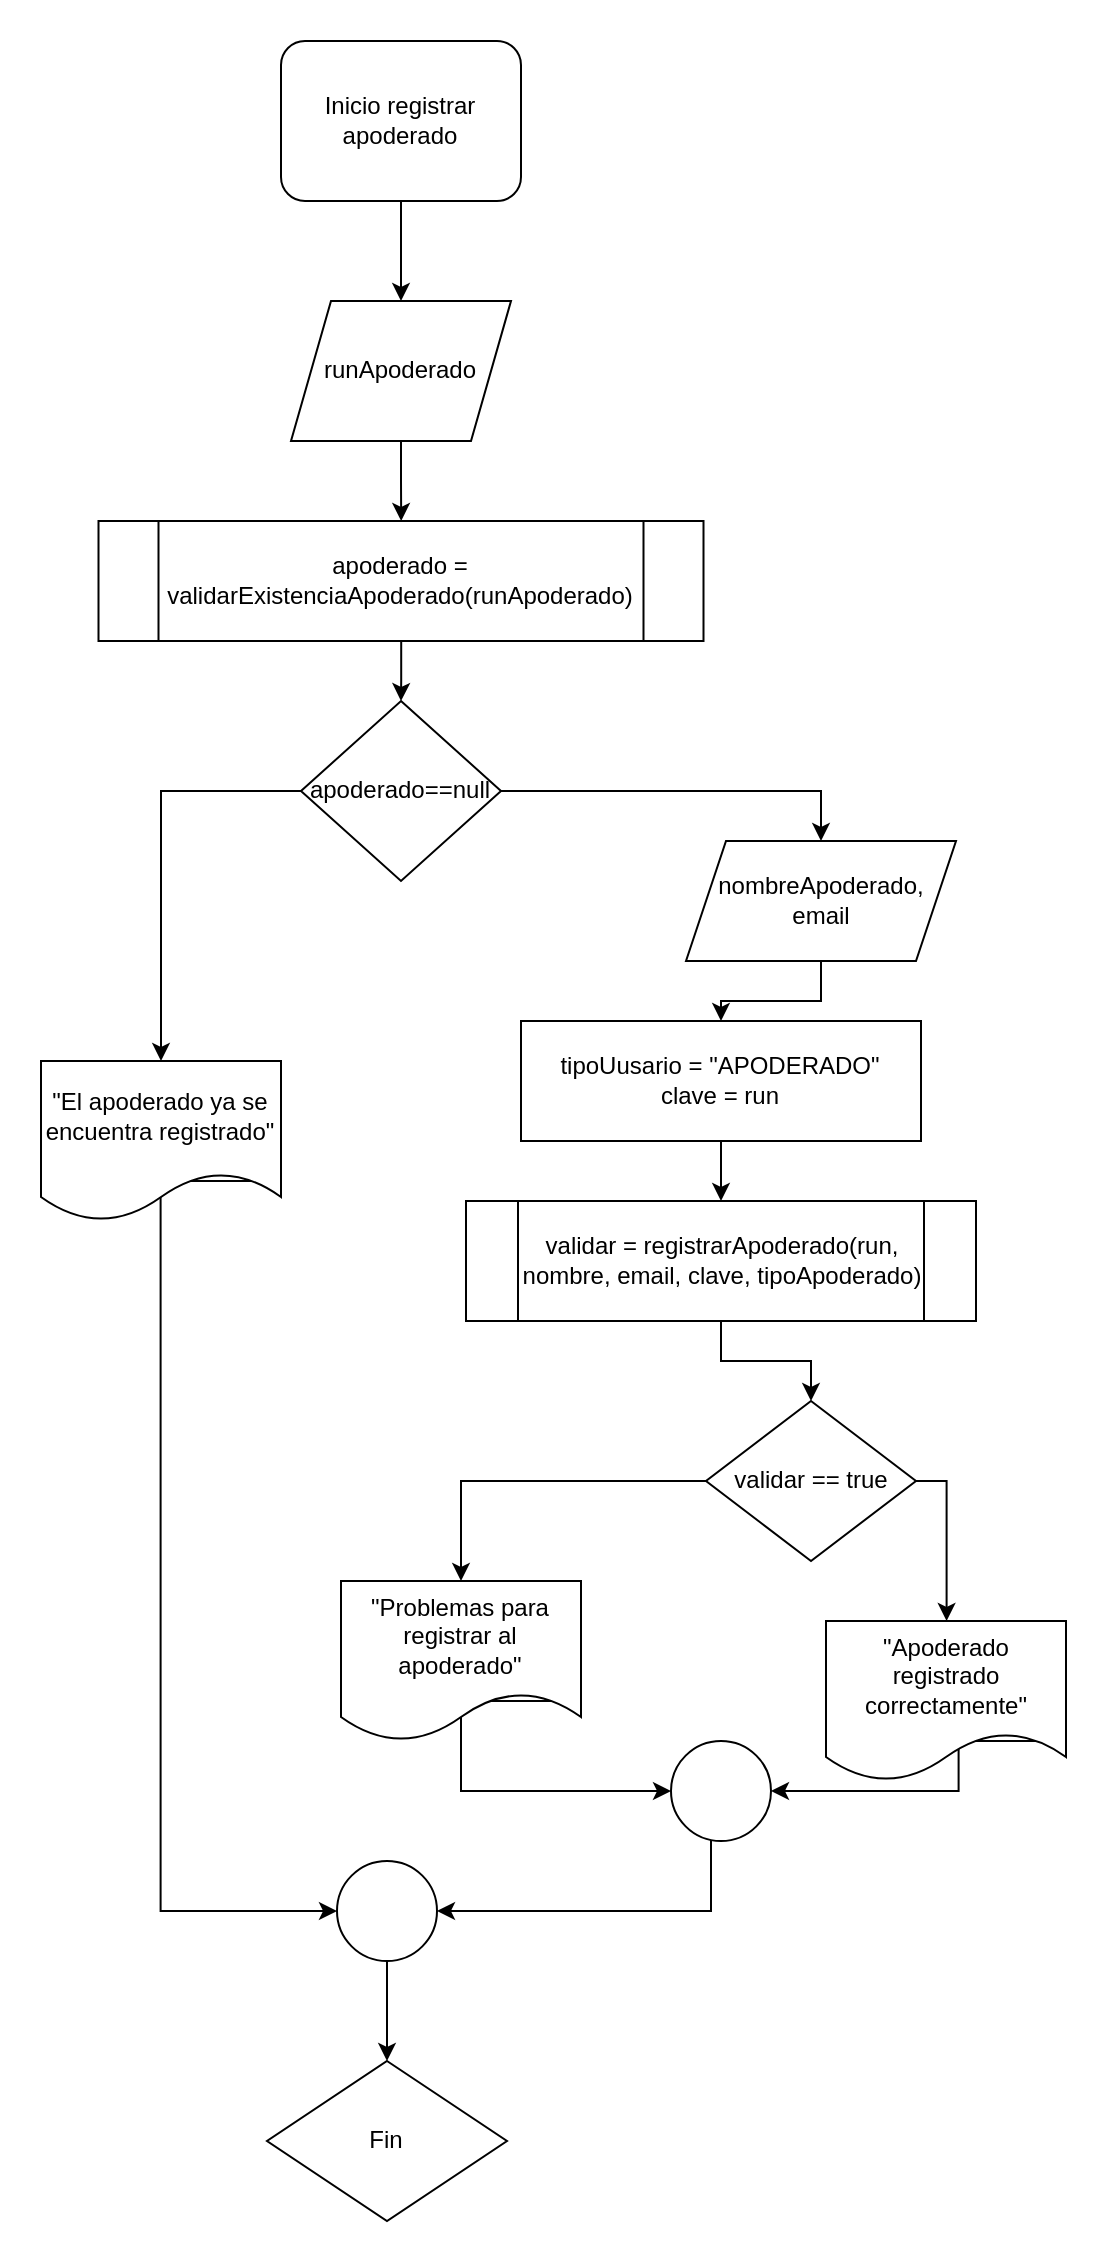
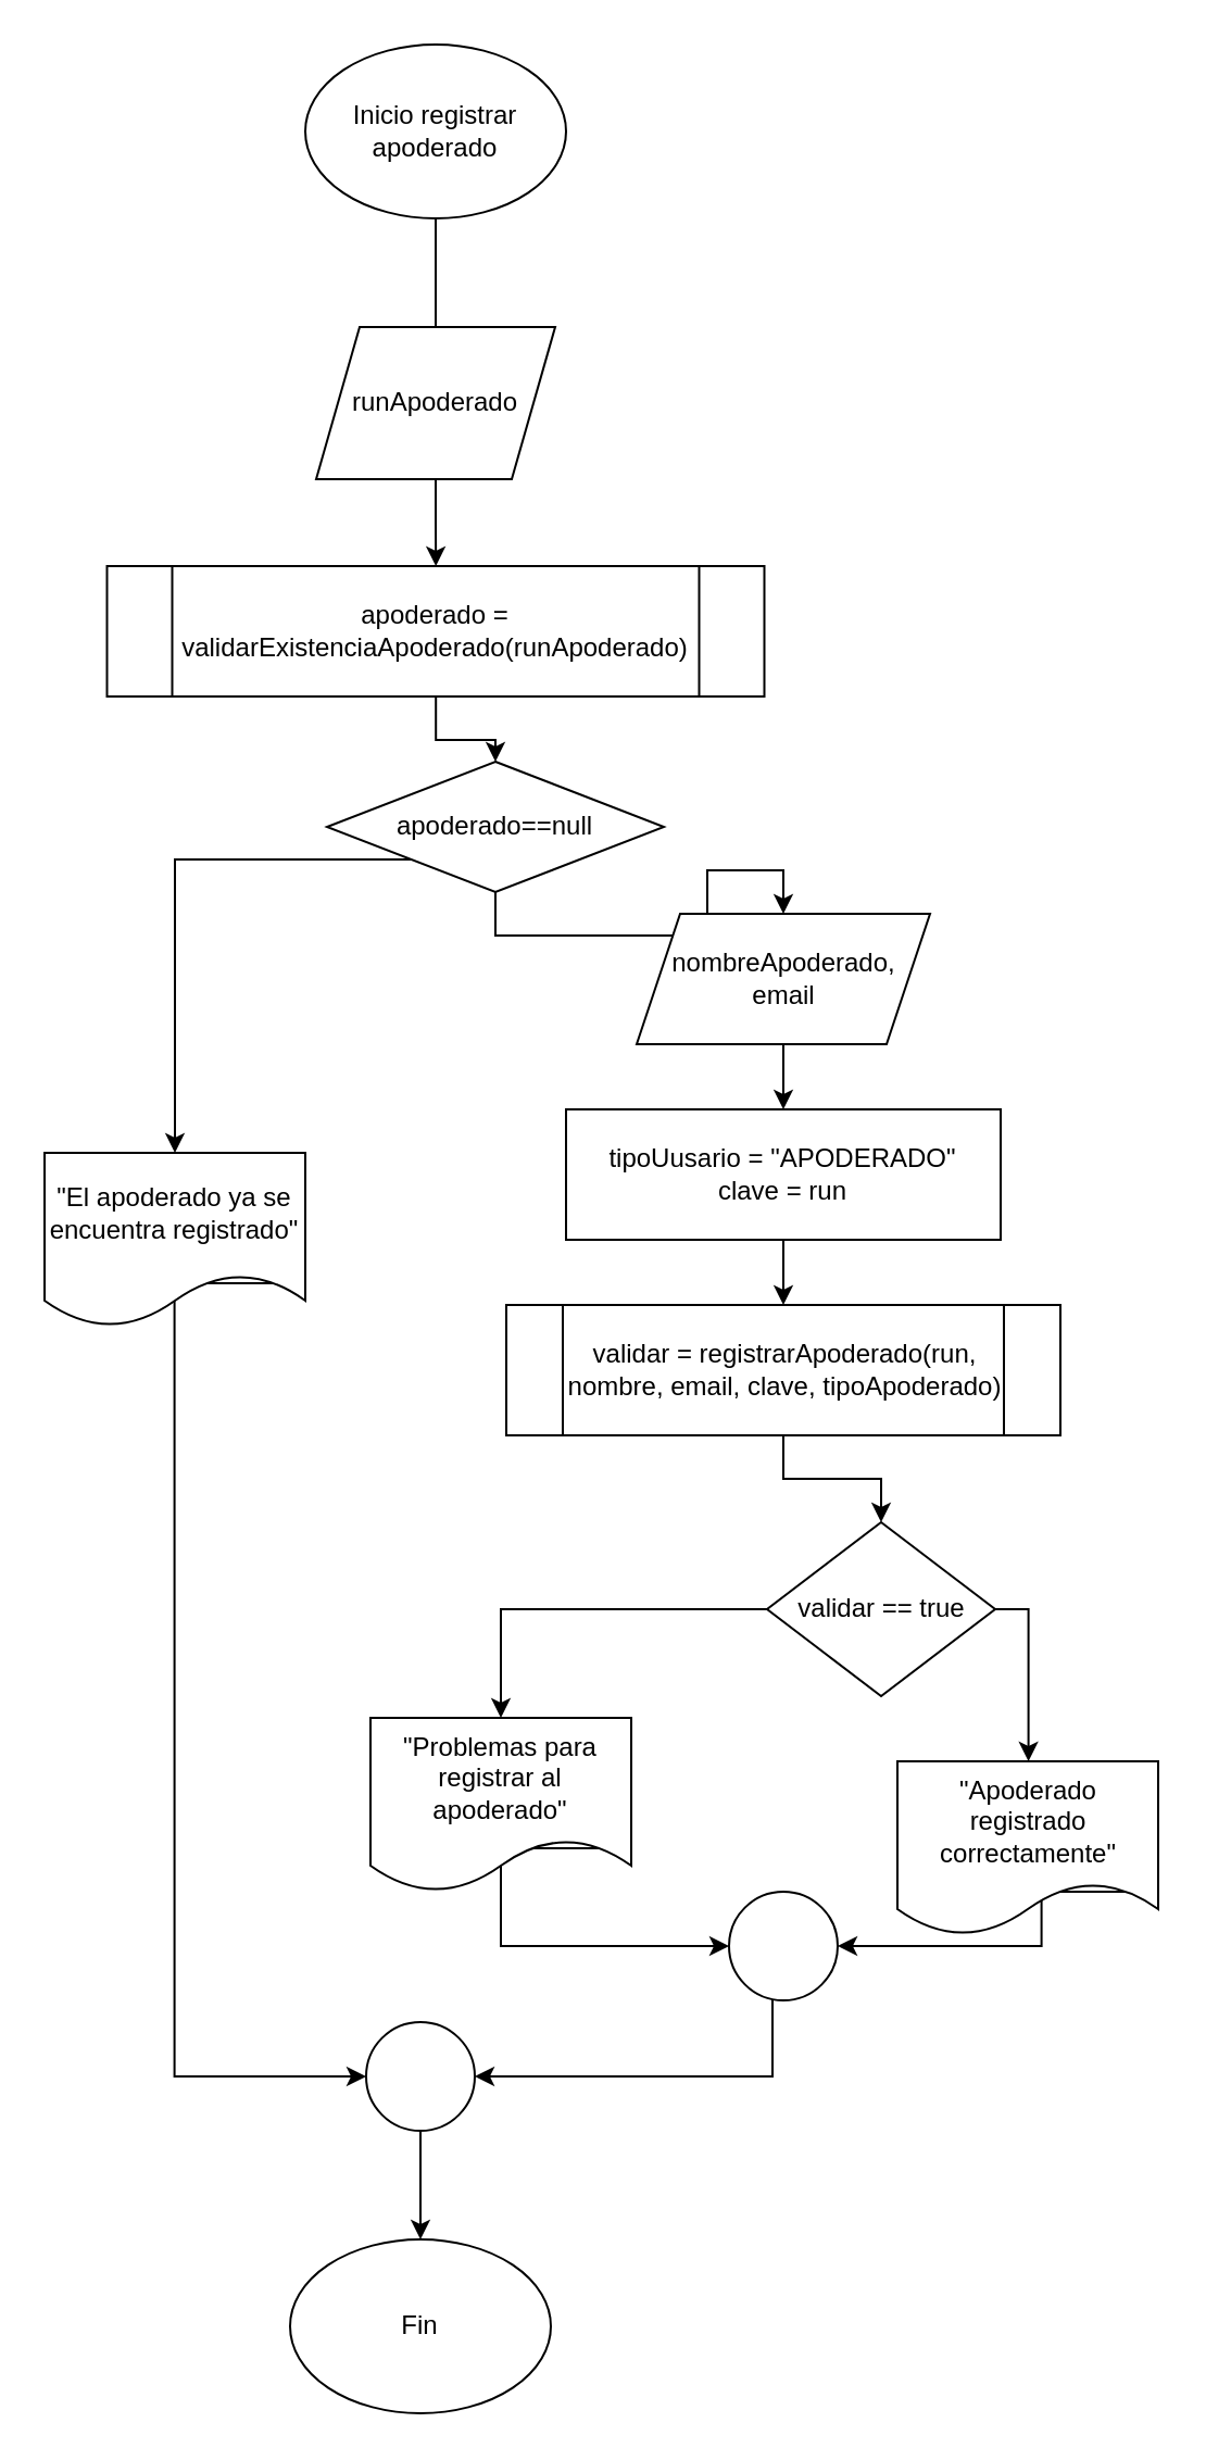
  <mxCell id="0" />
  <mxCell id="1" parent="0" />
  <mxCell id="2" style="edgeStyle=orthogonalEdgeStyle;rounded=0;orthogonalLoop=1;jettySize=auto;html=1;" edge="1" parent="1" source="3" target="5"><mxGeometry relative="1" as="geometry" /></mxCell>
  <mxCell id="3" value="runApoderado" style="shape=parallelogram;perimeter=parallelogramPerimeter;whiteSpace=wrap;html=1;fixedSize=1;" vertex="1" parent="1"><mxGeometry x="145" y="150" width="110" height="70" as="geometry" /></mxCell>
  <mxCell id="4" style="edgeStyle=orthogonalEdgeStyle;rounded=0;orthogonalLoop=1;jettySize=auto;html=1;entryX=0.5;entryY=0;entryDx=0;entryDy=0;" edge="1" parent="1" source="5" target="8"><mxGeometry relative="1" as="geometry" /></mxCell>
  <mxCell id="5" value="apoderado = validarExistenciaApoderado(runApoderado)" style="shape=process;whiteSpace=wrap;html=1;backgroundOutline=1;" vertex="1" parent="1"><mxGeometry x="48.75" y="260" width="302.5" height="60" as="geometry" /></mxCell>
  <mxCell id="6" style="edgeStyle=orthogonalEdgeStyle;rounded=0;orthogonalLoop=1;jettySize=auto;html=1;entryX=0.5;entryY=0;entryDx=0;entryDy=0;" edge="1" parent="1" source="8" target="10"><mxGeometry relative="1" as="geometry" /></mxCell>
  <mxCell id="7" style="edgeStyle=orthogonalEdgeStyle;rounded=0;orthogonalLoop=1;jettySize=auto;html=1;entryX=0.5;entryY=0;entryDx=0;entryDy=0;" edge="1" parent="1" source="8" target="29"><mxGeometry relative="1" as="geometry"><Array as="points"><mxPoint x="79.75" y="395" /></Array></mxGeometry></mxCell>
- <mxCell id="8" value="apoderado==null" style="rhombus;whiteSpace=wrap;html=1;" vertex="1" parent="1"><mxGeometry x="150" y="350" width="100" height="90" as="geometry" /></mxCell>
+ <mxCell id="8" value="apoderado==null" style="rhombus;whiteSpace=wrap;html=1;" vertex="1" parent="1"><mxGeometry x="150" y="350" width="155" height="60" as="geometry" /></mxCell>
  <mxCell id="9" style="edgeStyle=orthogonalEdgeStyle;rounded=0;orthogonalLoop=1;jettySize=auto;html=1;entryX=0.5;entryY=0;entryDx=0;entryDy=0;" edge="1" parent="1" source="10" target="14"><mxGeometry relative="1" as="geometry" /></mxCell>
- <mxCell id="10" value="nombreApoderado, email" style="shape=parallelogram;perimeter=parallelogramPerimeter;whiteSpace=wrap;html=1;fixedSize=1;" vertex="1" parent="1"><mxGeometry x="342.5" y="420" width="135" height="60" as="geometry" /></mxCell>
+ <mxCell id="10" value="nombreApoderado, email" style="shape=parallelogram;perimeter=parallelogramPerimeter;whiteSpace=wrap;html=1;fixedSize=1;" vertex="1" parent="1"><mxGeometry x="292.5" y="420" width="135" height="60" as="geometry" /></mxCell>
  <mxCell id="11" style="edgeStyle=orthogonalEdgeStyle;rounded=0;orthogonalLoop=1;jettySize=auto;html=1;entryX=0.5;entryY=0;entryDx=0;entryDy=0;" edge="1" parent="1" source="12" target="17"><mxGeometry relative="1" as="geometry" /></mxCell>
  <mxCell id="12" value="validar = registrarApoderado(run, nombre, email, clave, tipoApoderado)" style="shape=process;whiteSpace=wrap;html=1;backgroundOutline=1;" vertex="1" parent="1"><mxGeometry x="232.5" y="600" width="255" height="60" as="geometry" /></mxCell>
  <mxCell id="13" style="edgeStyle=orthogonalEdgeStyle;rounded=0;orthogonalLoop=1;jettySize=auto;html=1;entryX=0.5;entryY=0;entryDx=0;entryDy=0;" edge="1" parent="1" source="14" target="12"><mxGeometry relative="1" as="geometry" /></mxCell>
  <mxCell id="14" value="tipoUusario = &quot;APODERADO&quot;&lt;br&gt;clave = run" style="rounded=0;whiteSpace=wrap;html=1;" vertex="1" parent="1"><mxGeometry x="260" y="510" width="200" height="60" as="geometry" /></mxCell>
  <mxCell id="15" style="edgeStyle=orthogonalEdgeStyle;rounded=0;orthogonalLoop=1;jettySize=auto;html=1;" edge="1" parent="1" source="17" target="19"><mxGeometry relative="1" as="geometry" /></mxCell>
  <mxCell id="16" style="edgeStyle=orthogonalEdgeStyle;rounded=0;orthogonalLoop=1;jettySize=auto;html=1;" edge="1" parent="1" source="17" target="25"><mxGeometry relative="1" as="geometry"><mxPoint x="490" y="790" as="targetPoint" /><Array as="points"><mxPoint x="472.75" y="740" /></Array></mxGeometry></mxCell>
  <mxCell id="17" value="validar == true" style="rhombus;whiteSpace=wrap;html=1;" vertex="1" parent="1"><mxGeometry x="352.5" y="700" width="105" height="80" as="geometry" /></mxCell>
  <mxCell id="18" style="edgeStyle=orthogonalEdgeStyle;rounded=0;orthogonalLoop=1;jettySize=auto;html=1;entryX=0;entryY=0.5;entryDx=0;entryDy=0;exitX=1;exitY=0.75;exitDx=0;exitDy=0;" edge="1" parent="1" source="19" target="21"><mxGeometry relative="1" as="geometry"><Array as="points"><mxPoint x="230" y="850" /><mxPoint x="230" y="895" /></Array></mxGeometry></mxCell>
  <mxCell id="19" value="&quot;Problemas para registrar al apoderado&quot;" style="shape=document;whiteSpace=wrap;html=1;boundedLbl=1;" vertex="1" parent="1"><mxGeometry x="170" y="790" width="120" height="80" as="geometry" /></mxCell>
  <mxCell id="20" style="edgeStyle=orthogonalEdgeStyle;rounded=0;orthogonalLoop=1;jettySize=auto;html=1;entryX=1;entryY=0.5;entryDx=0;entryDy=0;" edge="1" parent="1" source="21" target="23"><mxGeometry relative="1" as="geometry"><Array as="points"><mxPoint x="355" y="955" /></Array></mxGeometry></mxCell>
  <mxCell id="21" value="" style="ellipse;whiteSpace=wrap;html=1;aspect=fixed;" vertex="1" parent="1"><mxGeometry x="335" y="870" width="50" height="50" as="geometry" /></mxCell>
  <mxCell id="22" style="edgeStyle=orthogonalEdgeStyle;rounded=0;orthogonalLoop=1;jettySize=auto;html=1;exitX=0.5;exitY=1;exitDx=0;exitDy=0;" edge="1" parent="1" source="23" target="30"><mxGeometry relative="1" as="geometry" /></mxCell>
  <mxCell id="23" value="" style="ellipse;whiteSpace=wrap;html=1;aspect=fixed;" vertex="1" parent="1"><mxGeometry x="168" y="930" width="50" height="50" as="geometry" /></mxCell>
  <mxCell id="24" style="edgeStyle=orthogonalEdgeStyle;rounded=0;orthogonalLoop=1;jettySize=auto;html=1;exitX=1;exitY=0.75;exitDx=0;exitDy=0;entryX=1;entryY=0.5;entryDx=0;entryDy=0;" edge="1" parent="1" source="25" target="21"><mxGeometry relative="1" as="geometry"><Array as="points"><mxPoint x="478.75" y="870" /><mxPoint x="478.75" y="895" /></Array></mxGeometry></mxCell>
  <mxCell id="25" value="&quot;Apoderado registrado correctamente&quot;" style="shape=document;whiteSpace=wrap;html=1;boundedLbl=1;" vertex="1" parent="1"><mxGeometry x="412.5" y="810" width="120" height="80" as="geometry" /></mxCell>
- <mxCell id="26" style="edgeStyle=orthogonalEdgeStyle;rounded=0;orthogonalLoop=1;jettySize=auto;html=1;" edge="1" parent="1" source="27" target="3"><mxGeometry relative="1" as="geometry" /></mxCell>
- <mxCell id="27" value="Inicio registrar apoderado" style="whiteSpace=wrap;html=1;rounded=1;" vertex="1" parent="1"><mxGeometry x="140" y="20" width="120" height="80" as="geometry" /></mxCell>
+ <mxCell id="26" style="edgeStyle=orthogonalEdgeStyle;rounded=0;orthogonalLoop=1;jettySize=auto;html=1;endArrow=none;" edge="1" parent="1" source="27" target="3"><mxGeometry relative="1" as="geometry" /></mxCell>
+ <mxCell id="27" value="Inicio registrar apoderado" style="ellipse;whiteSpace=wrap;html=1;" vertex="1" parent="1"><mxGeometry x="140" y="20" width="120" height="80" as="geometry" /></mxCell>
  <mxCell id="28" style="edgeStyle=orthogonalEdgeStyle;rounded=0;orthogonalLoop=1;jettySize=auto;html=1;exitX=1;exitY=0.75;exitDx=0;exitDy=0;entryX=0;entryY=0.5;entryDx=0;entryDy=0;" edge="1" parent="1" source="29" target="23"><mxGeometry relative="1" as="geometry"><Array as="points"><mxPoint x="79.75" y="590" /><mxPoint x="79.75" y="955" /></Array></mxGeometry></mxCell>
  <mxCell id="29" value="&quot;El apoderado ya se encuentra registrado&quot;" style="shape=document;whiteSpace=wrap;html=1;boundedLbl=1;" vertex="1" parent="1"><mxGeometry x="20" y="530" width="120" height="80" as="geometry" /></mxCell>
- <mxCell id="30" value="Fin" style="rhombus;whiteSpace=wrap;html=1;" vertex="1" parent="1"><mxGeometry x="133" y="1030" width="120" height="80" as="geometry" /></mxCell>
+ <mxCell id="30" value="Fin" style="ellipse;whiteSpace=wrap;html=1;" vertex="1" parent="1"><mxGeometry x="133" y="1030" width="120" height="80" as="geometry" /></mxCell>
